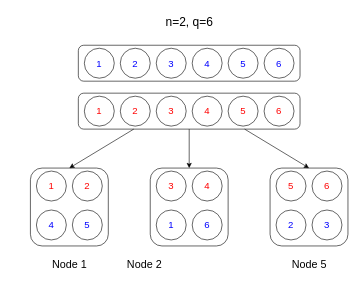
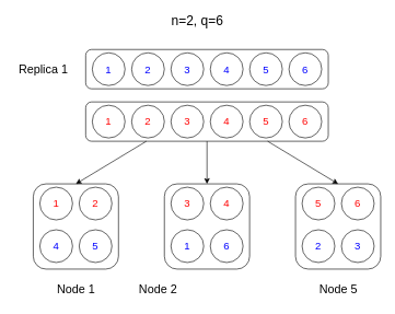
  <mxCell id="0" />
  <mxCell id="1" parent="0" />
  <mxCell id="2" value="" style="group" vertex="1" connectable="0" parent="1"><mxGeometry x="130" y="75" width="370" height="60" as="geometry" /></mxCell>
  <mxCell id="3" value="" style="rounded=1;whiteSpace=wrap;html=1;fontSize=16;fontColor=#0000FF;" vertex="1" parent="2"><mxGeometry width="370" height="60" as="geometry" /></mxCell>
  <mxCell id="4" value="1" style="ellipse;whiteSpace=wrap;html=1;aspect=fixed;fontSize=16;fontColor=#0000FF;" vertex="1" parent="2"><mxGeometry x="10" y="5" width="50" height="50" as="geometry" /></mxCell>
  <mxCell id="5" value="2" style="ellipse;whiteSpace=wrap;html=1;aspect=fixed;fontSize=16;fontColor=#0000FF;" vertex="1" parent="2"><mxGeometry x="70" y="5" width="50" height="50" as="geometry" /></mxCell>
  <mxCell id="6" value="3" style="ellipse;whiteSpace=wrap;html=1;aspect=fixed;fontSize=16;fontColor=#0000FF;" vertex="1" parent="2"><mxGeometry x="130" y="5" width="50" height="50" as="geometry" /></mxCell>
  <mxCell id="7" value="4" style="ellipse;whiteSpace=wrap;html=1;aspect=fixed;fontSize=16;fontColor=#0000FF;" vertex="1" parent="2"><mxGeometry x="190" y="5" width="50" height="50" as="geometry" /></mxCell>
  <mxCell id="8" value="5" style="ellipse;whiteSpace=wrap;html=1;aspect=fixed;fontSize=16;fontColor=#0000FF;" vertex="1" parent="2"><mxGeometry x="250" y="5" width="50" height="50" as="geometry" /></mxCell>
  <mxCell id="9" value="6" style="ellipse;whiteSpace=wrap;html=1;aspect=fixed;fontSize=16;fontColor=#0000FF;" vertex="1" parent="2"><mxGeometry x="310" y="5" width="50" height="50" as="geometry" /></mxCell>
  <mxCell id="10" value="" style="group;fontColor=#FF0000;" vertex="1" connectable="0" parent="1"><mxGeometry x="130" y="155" width="370" height="60" as="geometry" /></mxCell>
  <mxCell id="11" value="" style="rounded=1;whiteSpace=wrap;html=1;fontSize=16;fontColor=#FF0000;" vertex="1" parent="10"><mxGeometry width="370" height="60" as="geometry" /></mxCell>
  <mxCell id="12" value="1" style="ellipse;whiteSpace=wrap;html=1;aspect=fixed;fontSize=16;fontColor=#FF0000;" vertex="1" parent="10"><mxGeometry x="10" y="5" width="50" height="50" as="geometry" /></mxCell>
  <mxCell id="13" value="2" style="ellipse;whiteSpace=wrap;html=1;aspect=fixed;fontSize=16;fontColor=#FF0000;" vertex="1" parent="10"><mxGeometry x="70" y="5" width="50" height="50" as="geometry" /></mxCell>
  <mxCell id="14" value="3" style="ellipse;whiteSpace=wrap;html=1;aspect=fixed;fontSize=16;fontColor=#FF0000;" vertex="1" parent="10"><mxGeometry x="130" y="5" width="50" height="50" as="geometry" /></mxCell>
  <mxCell id="15" value="4" style="ellipse;whiteSpace=wrap;html=1;aspect=fixed;fontSize=16;fontColor=#FF0000;" vertex="1" parent="10"><mxGeometry x="190" y="5" width="50" height="50" as="geometry" /></mxCell>
  <mxCell id="16" value="5" style="ellipse;whiteSpace=wrap;html=1;aspect=fixed;fontSize=16;fontColor=#FF0000;" vertex="1" parent="10"><mxGeometry x="250" y="5" width="50" height="50" as="geometry" /></mxCell>
  <mxCell id="17" value="6" style="ellipse;whiteSpace=wrap;html=1;aspect=fixed;fontSize=16;fontColor=#FF0000;" vertex="1" parent="10"><mxGeometry x="310" y="5" width="50" height="50" as="geometry" /></mxCell>
- <mxCell id="18" value="n=2, q=6" style="text;html=1;align=center;verticalAlign=middle;resizable=0;points=[];autosize=1;fontSize=20;fontColor=#000000;" vertex="1" parent="1"><mxGeometry x="270" y="20" width="90" height="30" as="geometry" /></mxCell>
+ <mxCell id="18" value="n=2, q=6" style="text;html=1;align=center;verticalAlign=middle;resizable=0;points=[];autosize=1;fontSize=20;fontColor=#000000;" vertex="1" parent="1"><mxGeometry x="255" y="15" width="90" height="30" as="geometry" /></mxCell>
  <mxCell id="19" value="" style="group" vertex="1" connectable="0" parent="1"><mxGeometry x="50" y="280" width="130" height="130" as="geometry" /></mxCell>
  <mxCell id="20" value="" style="rounded=1;whiteSpace=wrap;html=1;fontSize=20;fontColor=#000000;" vertex="1" parent="19"><mxGeometry width="130" height="130" as="geometry" /></mxCell>
  <mxCell id="21" value="1" style="ellipse;whiteSpace=wrap;html=1;aspect=fixed;fontSize=16;fontColor=#FF0000;" vertex="1" parent="19"><mxGeometry x="10" y="5" width="50" height="50" as="geometry" /></mxCell>
  <mxCell id="22" value="2" style="ellipse;whiteSpace=wrap;html=1;aspect=fixed;fontSize=16;fontColor=#FF0000;" vertex="1" parent="19"><mxGeometry x="70" y="5" width="50" height="50" as="geometry" /></mxCell>
  <mxCell id="23" value="4" style="ellipse;whiteSpace=wrap;html=1;aspect=fixed;fontSize=16;fontColor=#0000FF;" vertex="1" parent="19"><mxGeometry x="10" y="70" width="50" height="50" as="geometry" /></mxCell>
  <mxCell id="24" value="5" style="ellipse;whiteSpace=wrap;html=1;aspect=fixed;fontSize=16;fontColor=#0000FF;" vertex="1" parent="19"><mxGeometry x="70" y="70" width="50" height="50" as="geometry" /></mxCell>
  <mxCell id="25" value="" style="group" vertex="1" connectable="0" parent="1"><mxGeometry x="250" y="280" width="130" height="130" as="geometry" /></mxCell>
  <mxCell id="26" value="" style="rounded=1;whiteSpace=wrap;html=1;fontSize=20;fontColor=#000000;" vertex="1" parent="25"><mxGeometry width="130" height="130" as="geometry" /></mxCell>
  <mxCell id="27" value="3" style="ellipse;whiteSpace=wrap;html=1;aspect=fixed;fontSize=16;fontColor=#FF0000;" vertex="1" parent="25"><mxGeometry x="10" y="5" width="50" height="50" as="geometry" /></mxCell>
  <mxCell id="28" value="4" style="ellipse;whiteSpace=wrap;html=1;aspect=fixed;fontSize=16;fontColor=#FF0000;" vertex="1" parent="25"><mxGeometry x="70" y="5" width="50" height="50" as="geometry" /></mxCell>
  <mxCell id="29" value="1" style="ellipse;whiteSpace=wrap;html=1;aspect=fixed;fontSize=16;fontColor=#0000FF;" vertex="1" parent="25"><mxGeometry x="10" y="70" width="50" height="50" as="geometry" /></mxCell>
  <mxCell id="30" value="6" style="ellipse;whiteSpace=wrap;html=1;aspect=fixed;fontSize=16;fontColor=#0000FF;" vertex="1" parent="25"><mxGeometry x="70" y="70" width="50" height="50" as="geometry" /></mxCell>
  <mxCell id="31" value="" style="group" vertex="1" connectable="0" parent="1"><mxGeometry x="450" y="280" width="130" height="130" as="geometry" /></mxCell>
  <mxCell id="32" value="" style="rounded=1;whiteSpace=wrap;html=1;fontSize=20;fontColor=#000000;" vertex="1" parent="31"><mxGeometry width="130" height="130" as="geometry" /></mxCell>
  <mxCell id="33" value="5" style="ellipse;whiteSpace=wrap;html=1;aspect=fixed;fontSize=16;fontColor=#FF0000;" vertex="1" parent="31"><mxGeometry x="10" y="5" width="50" height="50" as="geometry" /></mxCell>
  <mxCell id="34" value="6" style="ellipse;whiteSpace=wrap;html=1;aspect=fixed;fontSize=16;fontColor=#FF0000;" vertex="1" parent="31"><mxGeometry x="70" y="5" width="50" height="50" as="geometry" /></mxCell>
  <mxCell id="35" value="2" style="ellipse;whiteSpace=wrap;html=1;aspect=fixed;fontSize=16;fontColor=#0000FF;" vertex="1" parent="31"><mxGeometry x="10" y="70" width="50" height="50" as="geometry" /></mxCell>
  <mxCell id="36" value="3" style="ellipse;whiteSpace=wrap;html=1;aspect=fixed;fontSize=16;fontColor=#0000FF;" vertex="1" parent="31"><mxGeometry x="70" y="70" width="50" height="50" as="geometry" /></mxCell>
  <mxCell id="37" style="rounded=0;orthogonalLoop=1;jettySize=auto;html=1;exitX=0.25;exitY=1;exitDx=0;exitDy=0;entryX=0.5;entryY=0;entryDx=0;entryDy=0;fontSize=20;fontColor=#000000;" edge="1" parent="1" source="11" target="20"><mxGeometry relative="1" as="geometry" /></mxCell>
  <mxCell id="38" style="edgeStyle=none;rounded=0;orthogonalLoop=1;jettySize=auto;html=1;exitX=0.5;exitY=1;exitDx=0;exitDy=0;entryX=0.5;entryY=0;entryDx=0;entryDy=0;fontSize=20;fontColor=#000000;" edge="1" parent="1" source="11" target="26"><mxGeometry relative="1" as="geometry" /></mxCell>
  <mxCell id="39" style="edgeStyle=none;rounded=0;orthogonalLoop=1;jettySize=auto;html=1;exitX=0.75;exitY=1;exitDx=0;exitDy=0;entryX=0.5;entryY=0;entryDx=0;entryDy=0;fontSize=20;fontColor=#000000;" edge="1" parent="1" source="11" target="32"><mxGeometry relative="1" as="geometry" /></mxCell>
  <mxCell id="40" value="Node 1" style="text;html=1;align=center;verticalAlign=middle;resizable=0;points=[];autosize=1;fontSize=18;fontColor=#000000;" vertex="1" parent="1"><mxGeometry x="80" y="427" width="70" height="30" as="geometry" /></mxCell>
  <mxCell id="41" value="Node 2" style="text;html=1;align=center;verticalAlign=middle;resizable=0;points=[];autosize=1;fontSize=18;fontColor=#000000;" vertex="1" parent="1"><mxGeometry x="205" y="427" width="70" height="30" as="geometry" /></mxCell>
  <mxCell id="42" value="Node 5" style="text;html=1;align=center;verticalAlign=middle;resizable=0;points=[];autosize=1;fontSize=18;fontColor=#000000;" vertex="1" parent="1"><mxGeometry x="480" y="427" width="70" height="30" as="geometry" /></mxCell>
+ <mxCell id="43" value="Replica 1" style="text;html=1;align=center;verticalAlign=middle;resizable=0;points=[];autosize=1;fontSize=18;fontColor=#000000;" vertex="1" parent="1"><mxGeometry x="20" y="90" width="90" height="30" as="geometry" /></mxCell>
